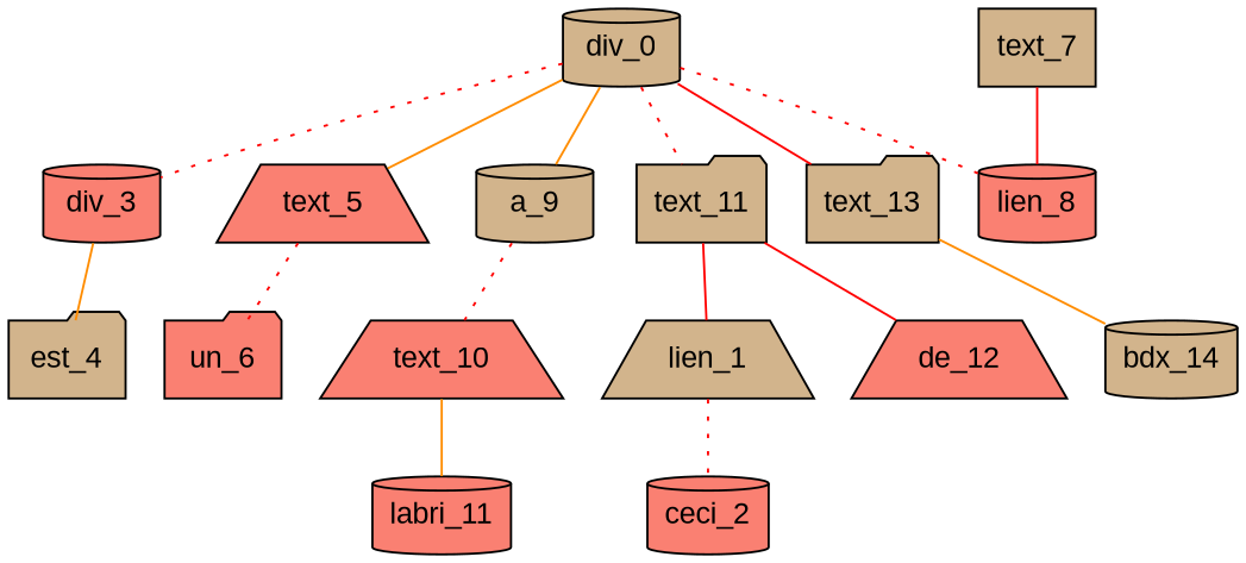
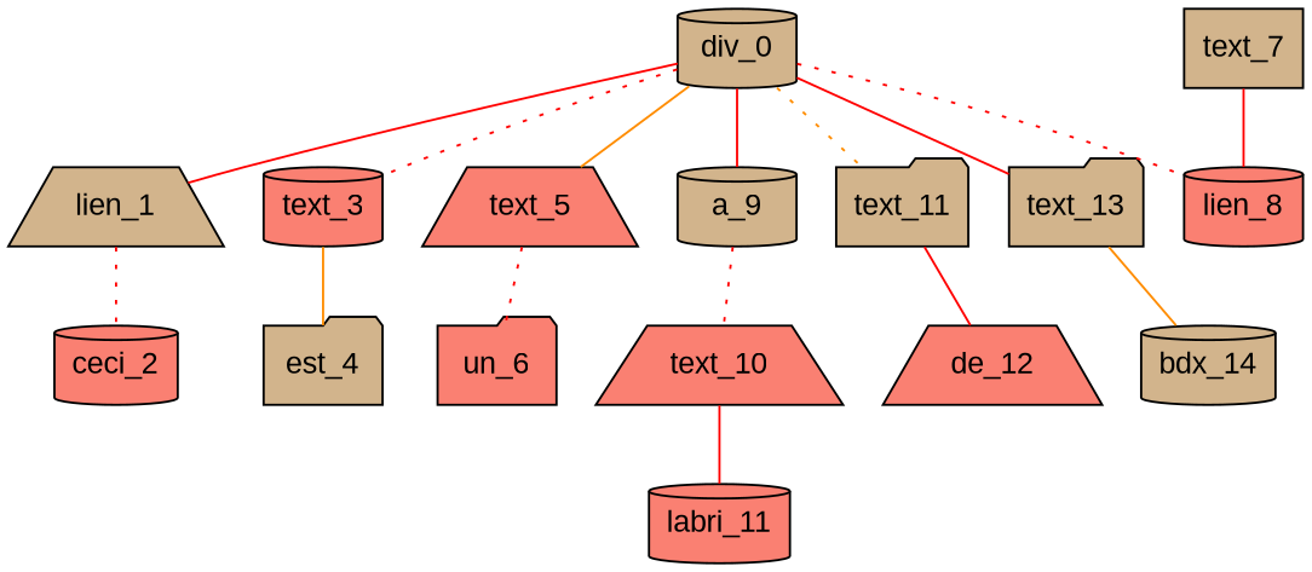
  graph {
    fontname="Liberation Sans"
    node [fillcolor=tan fontname="Liberation Sans" shape=cylinder style=filled]
    edge [color=red fontname="Liberation Sans" style=solid]
    n1 [label=lien_1 shape=trapezium]
    ceci_2 [fillcolor=salmon]
    div_0
-   text_3 [fillcolor=salmon label=div_3]
+   text_3 [fillcolor=salmon]
    text_5 [fillcolor=salmon shape=trapezium]
    a_9
    text_11 [shape=folder]
    text_13 [shape=folder]
    lien_8 [fillcolor=salmon]
    est_4 [shape=folder]
    un_6 [fillcolor=salmon shape=folder]
    text_7 [shape=box]
    text_10 [fillcolor=salmon shape=trapezium]
    de_12 [fillcolor=salmon shape=trapezium]
    bdx_14
    labri_11 [fillcolor=salmon]
    n1 -- ceci_2 [style=dotted]
-   text_11 -- n1
+   div_0 -- n1
    div_0 -- text_3 [style=dotted]
    div_0 -- text_5 [color=darkorange]
-   div_0 -- a_9 [color=darkorange]
-   div_0 -- text_11 [style=dotted]
+   div_0 -- a_9
+   div_0 -- text_11 [color=darkorange style=dotted]
    div_0 -- text_13
    div_0 -- lien_8 [style=dotted]
    text_3 -- est_4 [color=darkorange]
    text_5 -- un_6 [style=dotted]
    a_9 -- text_10 [style=dotted]
    text_11 -- de_12
    text_13 -- bdx_14 [color=darkorange]
    text_7 -- lien_8
-   text_10 -- labri_11 [color=darkorange]
+   text_10 -- labri_11
  }
